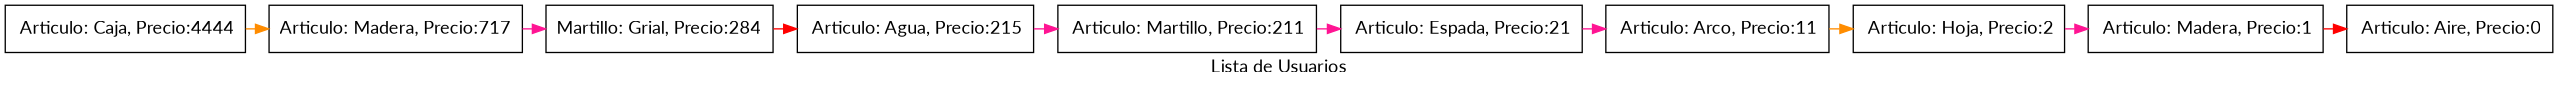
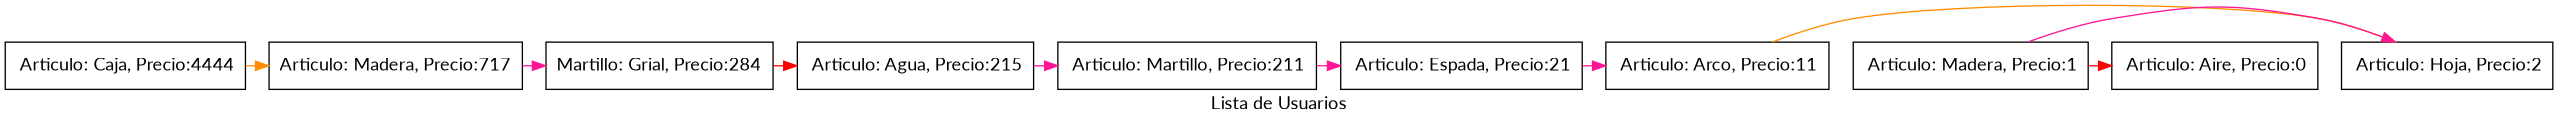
  digraph {
    fontname=Lato
    label="Lista de Usuarios"
    node [fontname=Lato shape=box]
    edge [color=deeppink fontname=Lato]
    n1 [label=" Articulo: Caja, Precio:4444"]
    n2 [label="Articulo: Madera, Precio:717"]
    n3 [label="Martillo: Grial, Precio:284"]
    n4 [label=" Articulo: Agua, Precio:215"]
    n5 [label=" Articulo: Martillo, Precio:211"]
    n6 [label=" Articulo: Espada, Precio:21"]
    n7 [label=" Articulo: Arco, Precio:11"]
    n8 [label=" Articulo: Hoja, Precio:2"]
    n9 [label=" Articulo: Madera, Precio:1"]
    n10 [label=" Articulo: Aire, Precio:0"]
    subgraph sub_1 {
      rank=same
      n1
      n2
      n3
      n4
      n5
      n6
      n7
      n8
      n9
      n10
    }
    n1 -> n2 [color=darkorange]
    n2 -> n3
    n3 -> n4 [color=red]
    n4 -> n5
    n5 -> n6
    n6 -> n7
    n7 -> n8 [color=darkorange]
-   n8 -> n9
+   n9 -> n8
    n9 -> n10 [color=red]
  }
